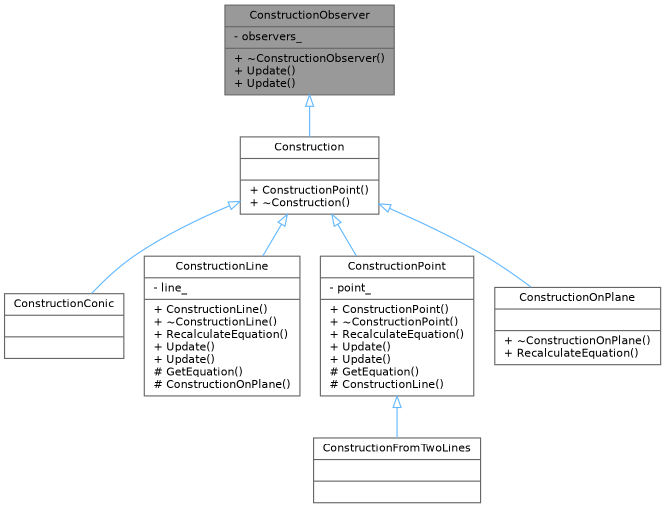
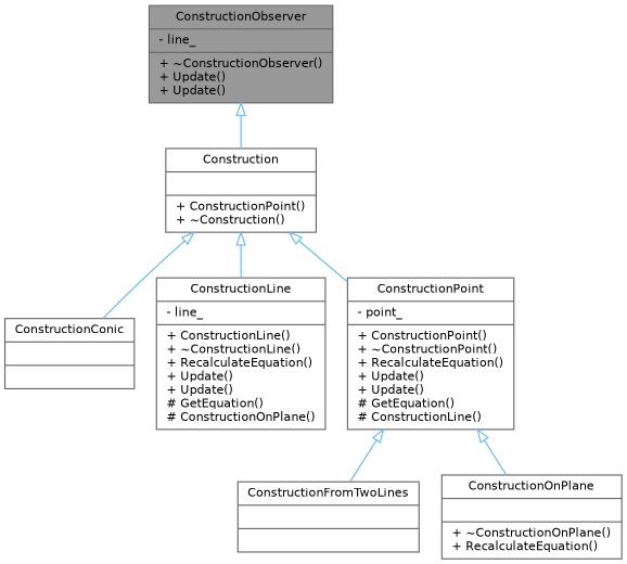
  digraph {
    node [color=gray40 fillcolor=white fontname=Helvetica fontsize=10 shape=record style=filled]
    edge [arrowtail=onormal color=steelblue1 dir=back fontname=Helvetica fontsize=10 labelfontname=Helvetica labelfontsize=10 style=solid]
-   n1 [fillcolor=grey60 fontcolor=black height=0.2 label="{ConstructionObserver\n|- observers_\l|+ ~ConstructionObserver()\l+ Update()\l+ Update()\l}" width=0.4]
+   n1 [fillcolor=grey60 fontcolor=black height=0.2 label="{ConstructionObserver\n|- line_\l|+ ~ConstructionObserver()\l+ Update()\l+ Update()\l}" width=0.4]
    n2 [height=0.2 label="{Construction\n||+ ConstructionPoint()\l+ ~Construction()\l}" width=0.4]
    n3 [height=0.2 label="{ConstructionConic\n||}" width=0.4]
    n4 [height=0.2 label="{ConstructionLine\n|- line_\l|+ ConstructionLine()\l+ ~ConstructionLine()\l+ RecalculateEquation()\l+ Update()\l+ Update()\l# GetEquation()\l# ConstructionOnPlane()\l}" width=0.4]
    n5 [height=0.2 label="{ConstructionPoint\n|- point_\l|+ ConstructionPoint()\l+ ~ConstructionPoint()\l+ RecalculateEquation()\l+ Update()\l+ Update()\l# GetEquation()\l# ConstructionLine()\l}" width=0.4]
    n6 [height=0.2 label="{ConstructionFromTwoLines\n||}" width=0.4]
    n7 [height=0.2 label="{ConstructionOnPlane\n||+ ~ConstructionOnPlane()\l+ RecalculateEquation()\l}" width=0.4]
    n1 -> n2
    n2 -> n3
    n2 -> n4
    n2 -> n5
    n5 -> n6
-   n2 -> n7
+   n5 -> n7
  }
